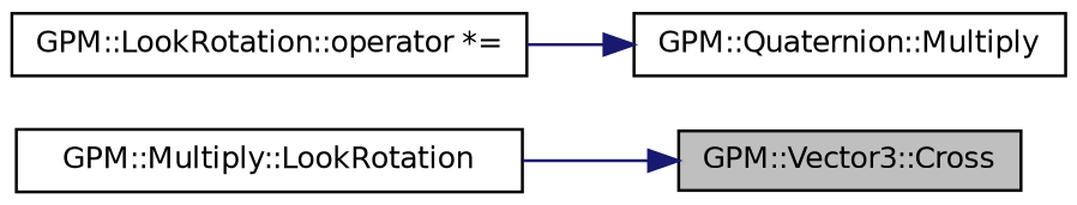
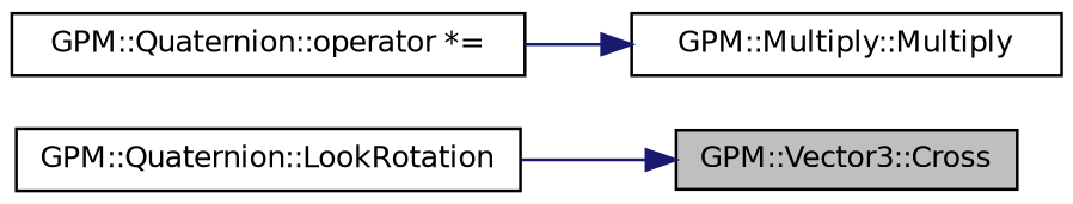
  digraph {
    rankdir=RL
    node [color=black fillcolor=white fontname=Helvetica fontsize=10 shape=record style=filled]
    edge [color=midnightblue dir=back fontname=Helvetica fontsize=10 labelfontname=Helvetica labelfontsize=10 style=solid]
    n1 [fillcolor=grey75 fontcolor=black height=0.2 label="GPM::Vector3::Cross" width=0.4]
-   n2 [height=0.2 label="GPM::Multiply::LookRotation" width=0.4]
-   n3 [height=0.2 label="GPM::Quaternion::Multiply" width=0.4]
-   n4 [height=0.2 label="GPM::LookRotation::operator *=" width=0.4]
+   n2 [height=0.2 label="GPM::Quaternion::LookRotation" width=0.4]
+   n3 [height=0.2 label="GPM::Multiply::Multiply" width=0.4]
+   n4 [height=0.2 label="GPM::Quaternion::operator *=" width=0.4]
    n1 -> n2
    n3 -> n4
  }
